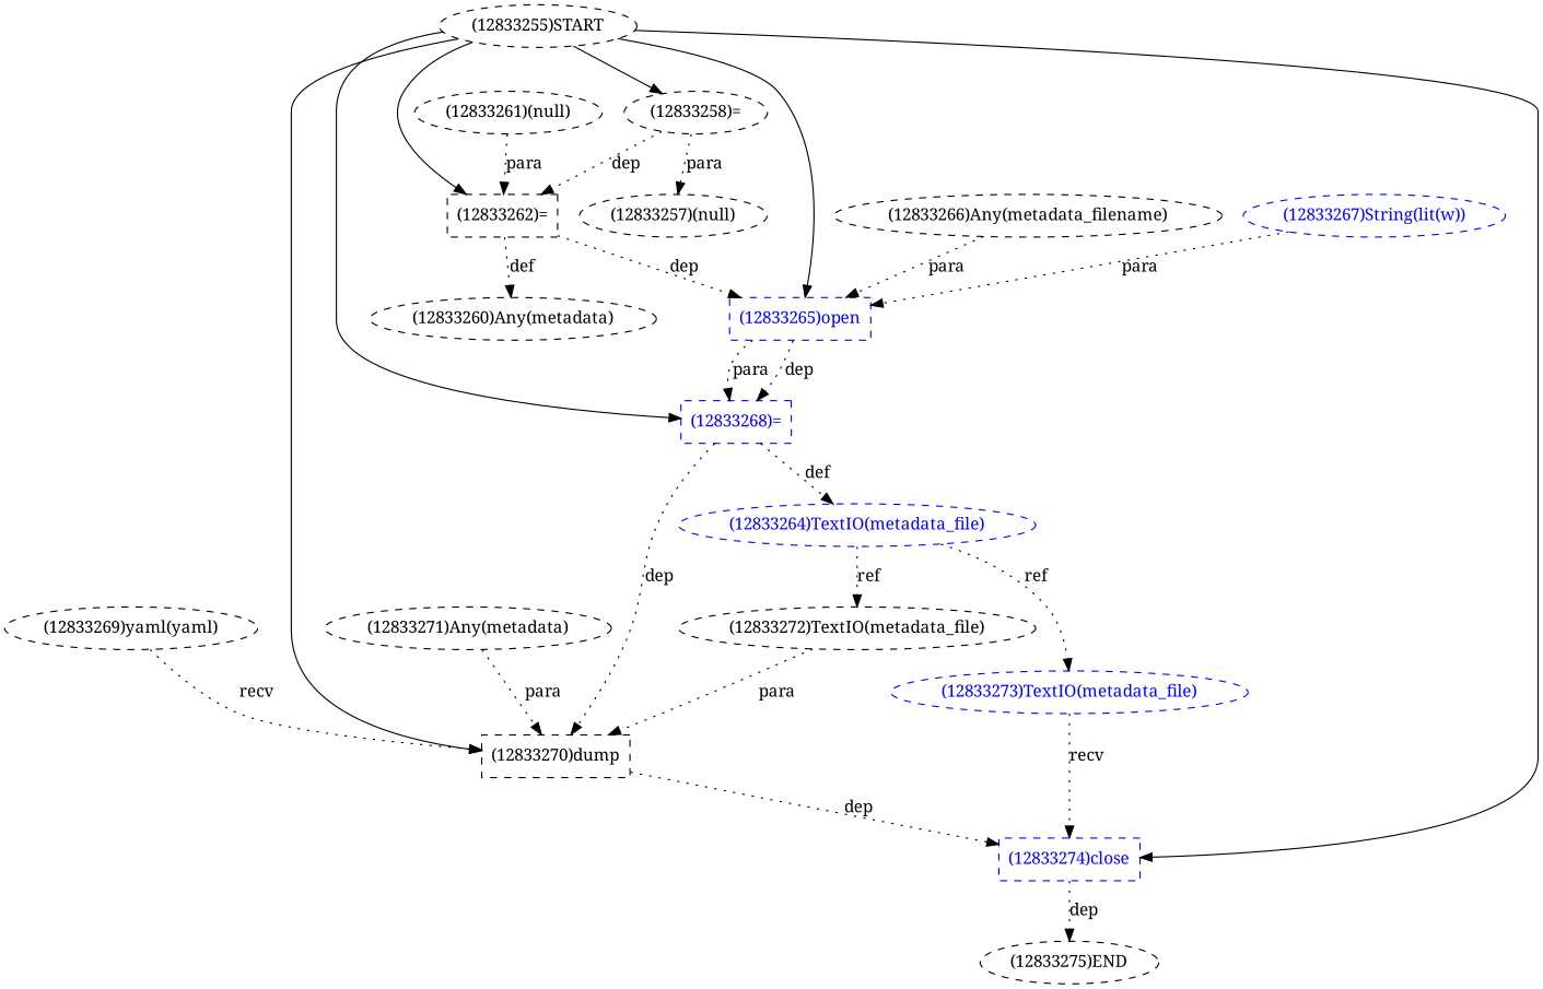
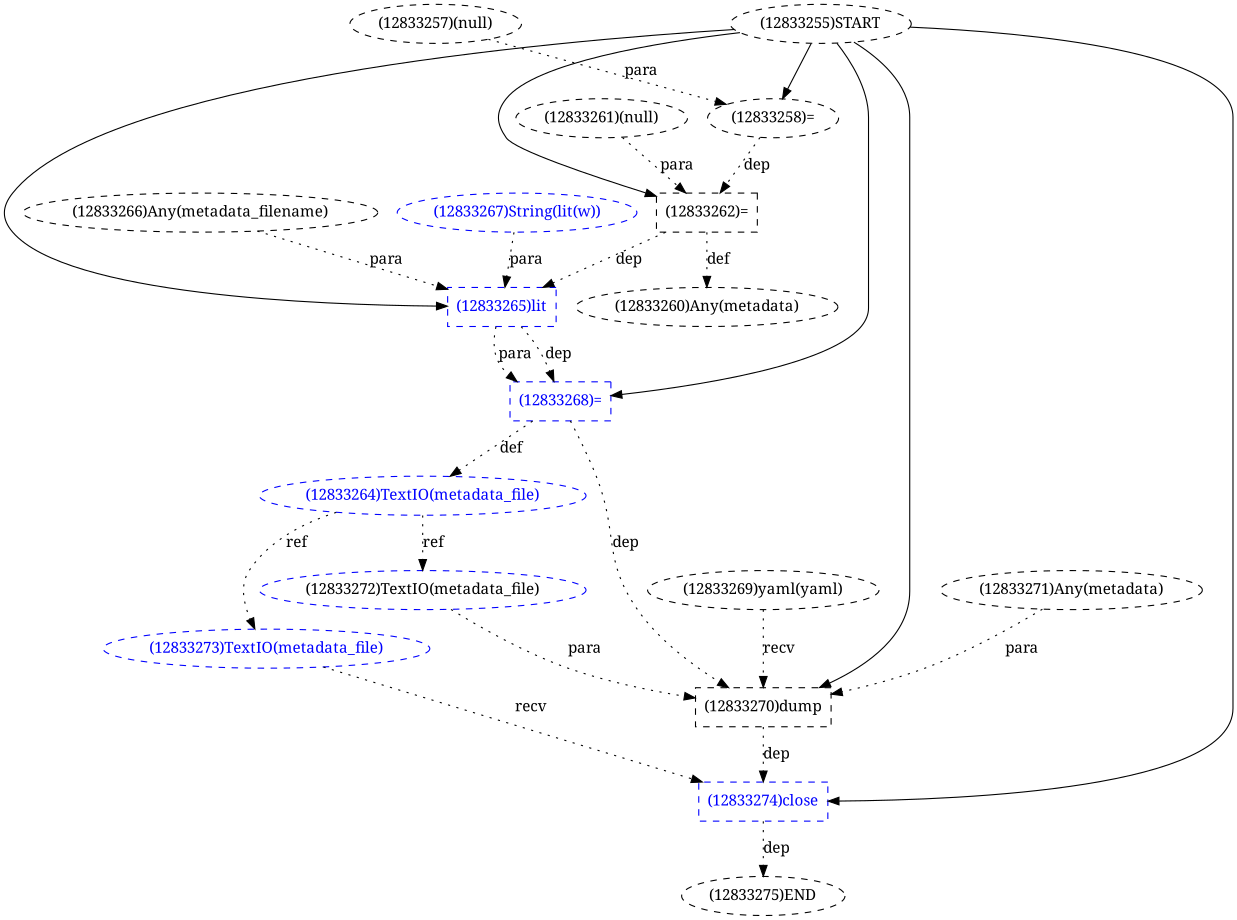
  digraph {
    fontname="Noto Serif"
    node [fontname="Noto Serif" shape=ellipse style=dashed]
    edge [fontname="Noto Serif" style=dotted]
-   n1 [color=blue fontcolor=blue label="(12833265)open" shape=box]
+   n1 [color=blue fontcolor=blue label="(12833265)lit" shape=box]
    n2 [color=blue fontcolor=blue label="(12833268)=" shape=box]
    n3 [color=blue fontcolor=blue label="(12833264)TextIO(metadata_file)"]
    n4 [label="(12833270)dump" shape=box]
-   n5 [label="(12833272)TextIO(metadata_file)"]
+   n5 [label="(12833272)TextIO(metadata_file)" color=blue]
    n6 [color=blue fontcolor=blue label="(12833273)TextIO(metadata_file)"]
    n7 [color=blue fontcolor=blue label="(12833274)close" shape=box]
    n8 [label="(12833260)Any(metadata)"]
    n9 [label="(12833269)yaml(yaml)"]
    n10 [label="(12833255)START" shape=""]
    n11 [label="(12833258)="]
    n12 [label="(12833262)=" shape=box]
    n13 [label="(12833275)END" shape=""]
    n14 [label="(12833266)Any(metadata_filename)"]
    n15 [label="(12833257)(null)"]
    n16 [label="(12833271)Any(metadata)"]
    n17 [label="(12833261)(null)"]
    n18 [color=blue fontcolor=blue label="(12833267)String(lit(w))"]
    n1 -> n2 [label=dep]
    n1 -> n2 [label=para]
    n2 -> n3 [label=def]
    n2 -> n4 [label=dep]
    n3 -> n5 [label=ref]
    n3 -> n6 [label=ref]
    n4 -> n7 [label=dep]
    n5 -> n4 [label=para]
    n6 -> n7 [label=recv]
    n7 -> n13 [label=dep]
    n9 -> n4 [label=recv]
    n10 -> n1 [style=solid]
    n10 -> n2 [style=solid]
    n10 -> n4 [style=solid]
    n10 -> n7 [style=solid]
    n10 -> n11 [style=solid]
    n10 -> n12 [style=solid]
    n11 -> n12 [label=dep]
    n12 -> n1 [label=dep]
    n12 -> n8 [label=def]
    n14 -> n1 [label=para]
-   n11 -> n15 [label=para]
+   n15 -> n11 [label=para]
    n16 -> n4 [label=para]
    n17 -> n12 [label=para]
    n18 -> n1 [label=para]
  }
